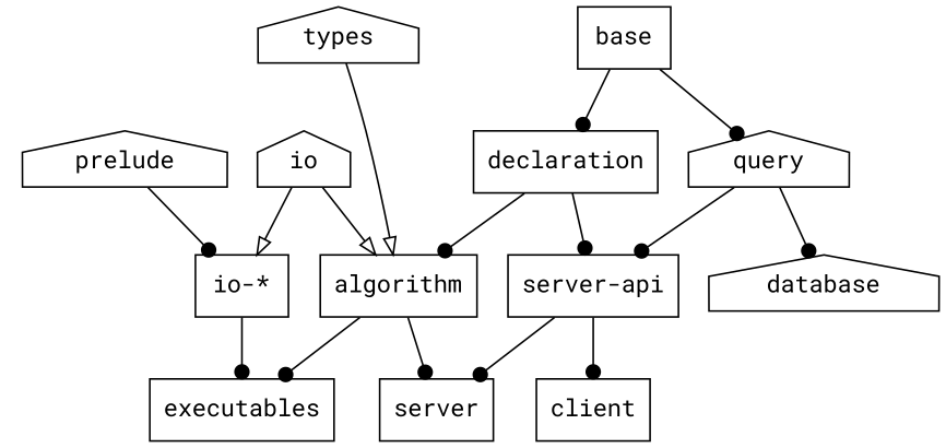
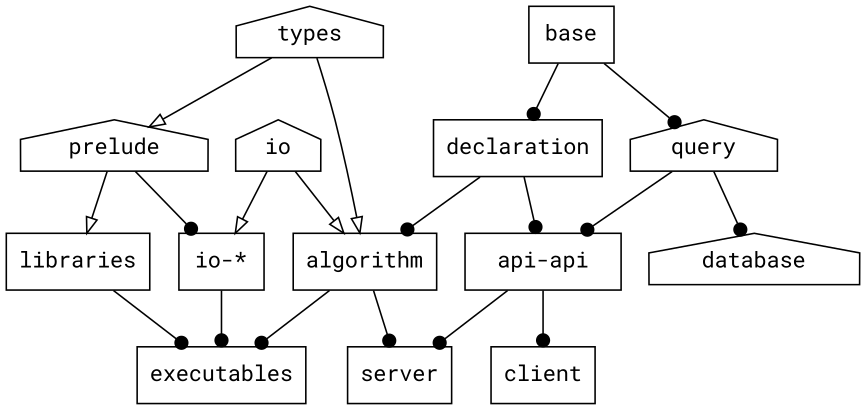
  digraph {
    fontname="Roboto Mono"
    node [fontname="Roboto Mono" shape=box]
    edge [arrowhead=dot fontname="Roboto Mono"]
    query [shape=house]
    base
    declaration
    database [shape=house]
-   "server-api"
+   "server-api" [label="api-api"]
    algorithm
    server
    client
    executables
    types [shape=house]
    prelude [shape=house]
    "io-*"
+   libraries
    io [shape=house]
    query -> database
    query -> "server-api"
    base -> query
    base -> declaration
    declaration -> "server-api"
    declaration -> algorithm
    "server-api" -> server
    "server-api" -> client
    algorithm -> server
    algorithm -> executables
    types -> algorithm [arrowhead=onormal]
+   types -> prelude [arrowhead=onormal]
    prelude -> "io-*"
+   prelude -> libraries [arrowhead=onormal]
    "io-*" -> executables
+   libraries -> executables
    io -> algorithm [arrowhead=onormal]
    io -> "io-*" [arrowhead=onormal]
  }
